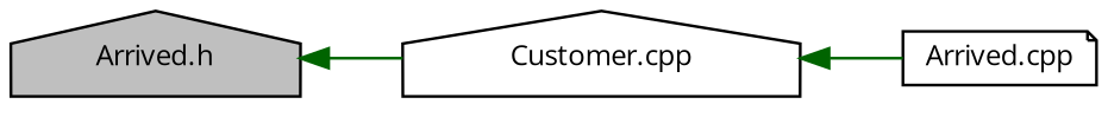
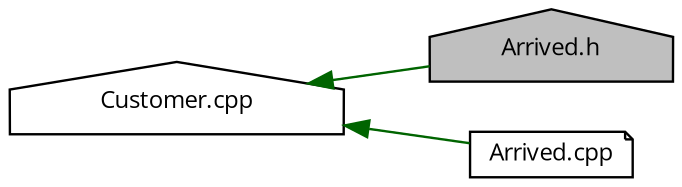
  digraph {
    fontname="Open Sans"
    rankdir=LR
    node [color=black fillcolor=white fontname="Open Sans" fontsize=10 shape=house style=filled]
    edge [color=darkgreen dir=back fontname="Open Sans" fontsize=10 labelfontname=Helvetica labelfontsize=10 style=solid]
    n1 [fillcolor=grey75 fontcolor=black height=0.2 label="Arrived.h" width=0.4]
    n2 [height=0.2 label="Customer.cpp" width=0.4]
    n3 [height=0.2 label="Arrived.cpp" shape=note width=0.4]
-   n1 -> n2
+   n2 -> n1
    n2 -> n3
  }
